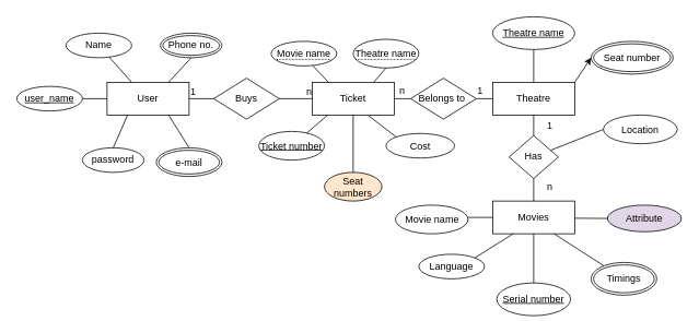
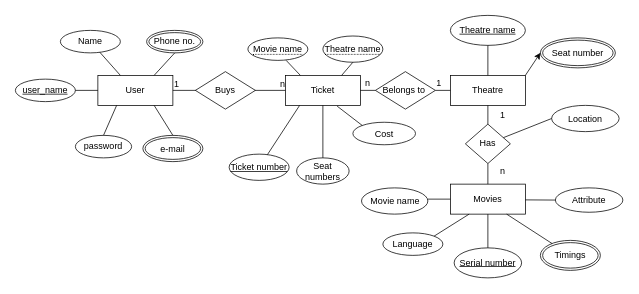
  <mxCell id="0" />
  <mxCell id="1" parent="0" />
  <mxCell id="2" value="User" style="whiteSpace=wrap;html=1;align=center;" parent="1" vertex="1"><mxGeometry x="130" y="100" width="100" height="40" as="geometry" /></mxCell>
  <mxCell id="3" value="Ticket" style="whiteSpace=wrap;html=1;align=center;" parent="1" vertex="1"><mxGeometry x="380" y="100" width="100" height="40" as="geometry" /></mxCell>
  <mxCell id="4" value="Theatre" style="whiteSpace=wrap;html=1;align=center;" parent="1" vertex="1"><mxGeometry x="600" y="100" width="100" height="40" as="geometry" /></mxCell>
  <mxCell id="5" value="" style="endArrow=none;html=1;rounded=0;exitX=1;exitY=0.5;exitDx=0;exitDy=0;" parent="1" source="2" target="3" edge="1"><mxGeometry relative="1" as="geometry"><mxPoint x="350" y="180" as="sourcePoint" /><mxPoint x="510" y="180" as="targetPoint" /></mxGeometry></mxCell>
  <mxCell id="6" value="1" style="resizable=0;html=1;align=left;verticalAlign=bottom;" parent="5" connectable="0" vertex="1"><mxGeometry x="-1" relative="1" as="geometry" /></mxCell>
  <mxCell id="7" value="n" style="resizable=0;html=1;align=right;verticalAlign=bottom;" parent="5" connectable="0" vertex="1"><mxGeometry x="1" relative="1" as="geometry" /></mxCell>
  <mxCell id="8" value="user_name" style="ellipse;whiteSpace=wrap;html=1;align=center;fontStyle=4;" parent="1" vertex="1"><mxGeometry y="105" width="80" height="30" as="geometry" x="20" /></mxCell>
  <mxCell id="9" value="password" style="ellipse;whiteSpace=wrap;html=1;align=center;" parent="1" vertex="1"><mxGeometry x="100" y="180" width="75" height="30" as="geometry" /></mxCell>
  <mxCell id="10" value="Name" style="ellipse;whiteSpace=wrap;html=1;align=center;" parent="1" vertex="1"><mxGeometry x="80" y="40" width="80" height="30" as="geometry" /></mxCell>
  <mxCell id="11" value="Phone no." style="ellipse;shape=doubleEllipse;margin=3;whiteSpace=wrap;html=1;align=center;" parent="1" vertex="1"><mxGeometry x="195" y="40" width="75" height="30" as="geometry" /></mxCell>
  <mxCell id="12" value="e-mail" style="ellipse;shape=doubleEllipse;margin=3;whiteSpace=wrap;html=1;align=center;" parent="1" vertex="1"><mxGeometry x="190" y="180" width="80" height="35" as="geometry" /></mxCell>
  <mxCell id="13" value="" style="endArrow=none;html=1;rounded=0;" parent="1" source="10" edge="1"><mxGeometry relative="1" as="geometry"><mxPoint x="90" y="90" as="sourcePoint" /><mxPoint x="160" y="100" as="targetPoint" /></mxGeometry></mxCell>
  <mxCell id="14" value="" style="endArrow=none;html=1;rounded=0;exitX=0.5;exitY=1;exitDx=0;exitDy=0;entryX=0.75;entryY=0;entryDx=0;entryDy=0;" parent="1" source="11" target="2" edge="1"><mxGeometry relative="1" as="geometry"><mxPoint x="350" y="180" as="sourcePoint" /><mxPoint x="180" y="100" as="targetPoint" /></mxGeometry></mxCell>
  <mxCell id="15" value="" style="endArrow=none;html=1;rounded=0;exitX=1;exitY=0.5;exitDx=0;exitDy=0;entryX=0;entryY=0.5;entryDx=0;entryDy=0;" parent="1" source="8" target="2" edge="1"><mxGeometry relative="1" as="geometry"><mxPoint x="350" y="180" as="sourcePoint" /><mxPoint x="510" y="180" as="targetPoint" /></mxGeometry></mxCell>
  <mxCell id="16" value="" style="endArrow=none;html=1;rounded=0;entryX=0.5;entryY=0;entryDx=0;entryDy=0;exitX=0.25;exitY=1;exitDx=0;exitDy=0;" parent="1" source="2" target="9" edge="1"><mxGeometry relative="1" as="geometry"><mxPoint x="160" y="141" as="sourcePoint" /><mxPoint x="510" y="180" as="targetPoint" /></mxGeometry></mxCell>
  <mxCell id="17" value="" style="endArrow=none;html=1;rounded=0;entryX=0.5;entryY=0;entryDx=0;entryDy=0;exitX=0.75;exitY=1;exitDx=0;exitDy=0;" parent="1" source="2" target="12" edge="1"><mxGeometry relative="1" as="geometry"><mxPoint x="350" y="180" as="sourcePoint" /><mxPoint x="510" y="180" as="targetPoint" /></mxGeometry></mxCell>
  <mxCell id="18" value="&lt;span style=&quot;border-bottom: 1px dotted&quot;&gt;Movie name&lt;/span&gt;" style="ellipse;whiteSpace=wrap;html=1;align=center;" parent="1" vertex="1"><mxGeometry x="330" y="50" width="80" height="30" as="geometry" /></mxCell>
  <mxCell id="19" value="&lt;span style=&quot;border-bottom: 1px dotted&quot;&gt;Theatre name&lt;/span&gt;" style="ellipse;whiteSpace=wrap;html=1;align=center;" parent="1" vertex="1"><mxGeometry x="430" y="47.5" width="80" height="35" as="geometry" /></mxCell>
  <mxCell id="20" value="Buys" style="shape=rhombus;perimeter=rhombusPerimeter;whiteSpace=wrap;html=1;align=center;" parent="1" vertex="1"><mxGeometry x="260" y="95" width="80" height="50" as="geometry" /></mxCell>
- <mxCell id="21" value="Ticket number" style="ellipse;whiteSpace=wrap;html=1;align=center;fontStyle=4;" parent="1" vertex="1"><mxGeometry x="315" y="160" width="80" height="35" as="geometry" /></mxCell>
+ <mxCell id="21" value="Ticket number" style="ellipse;whiteSpace=wrap;html=1;align=center;fontStyle=4;" parent="1" vertex="1"><mxGeometry x="305" y="205" width="80" height="35" as="geometry" /></mxCell>
  <mxCell id="22" value="Cost" style="ellipse;whiteSpace=wrap;html=1;align=center;" parent="1" vertex="1"><mxGeometry x="470" y="162.5" width="83.5" height="30" as="geometry" /></mxCell>
- <mxCell id="23" value="Seat numbers" style="ellipse;whiteSpace=wrap;html=1;align=center;fillColor=#ffe6cc;" parent="1" vertex="1"><mxGeometry x="395" y="210" width="70" height="35" as="geometry" /></mxCell>
+ <mxCell id="23" value="Seat numbers" style="ellipse;whiteSpace=wrap;html=1;align=center;" parent="1" vertex="1"><mxGeometry x="395" y="210" width="70" height="35" as="geometry" /></mxCell>
  <mxCell id="24" value="" style="endArrow=none;html=1;rounded=0;exitX=0.19;exitY=1;exitDx=0;exitDy=0;exitPerimeter=0;" parent="1" source="3" target="21" edge="1"><mxGeometry relative="1" as="geometry"><mxPoint x="350" y="180" as="sourcePoint" /><mxPoint x="510" y="180" as="targetPoint" /></mxGeometry></mxCell>
  <mxCell id="25" value="" style="endArrow=none;html=1;rounded=0;exitX=0.638;exitY=1;exitDx=0;exitDy=0;exitPerimeter=0;" parent="1" source="18" edge="1"><mxGeometry relative="1" as="geometry"><mxPoint x="350" y="180" as="sourcePoint" /><mxPoint x="400" y="100" as="targetPoint" /></mxGeometry></mxCell>
  <mxCell id="26" value="" style="endArrow=none;html=1;rounded=0;exitX=0.5;exitY=1;exitDx=0;exitDy=0;entryX=0.75;entryY=0;entryDx=0;entryDy=0;" parent="1" source="19" target="3" edge="1"><mxGeometry relative="1" as="geometry"><mxPoint x="350" y="180" as="sourcePoint" /><mxPoint x="510" y="180" as="targetPoint" /></mxGeometry></mxCell>
  <mxCell id="27" value="" style="endArrow=none;html=1;rounded=0;exitX=0.69;exitY=1.025;exitDx=0;exitDy=0;exitPerimeter=0;entryX=0;entryY=0;entryDx=0;entryDy=0;" parent="1" source="3" target="22" edge="1"><mxGeometry relative="1" as="geometry"><mxPoint x="450" y="139" as="sourcePoint" /><mxPoint x="480" y="160" as="targetPoint" /></mxGeometry></mxCell>
  <mxCell id="28" value="" style="endArrow=none;html=1;rounded=0;entryX=0.5;entryY=1;entryDx=0;entryDy=0;" parent="1" target="3" edge="1"><mxGeometry relative="1" as="geometry"><mxPoint x="430" y="210" as="sourcePoint" /><mxPoint x="510" y="180" as="targetPoint" /></mxGeometry></mxCell>
  <mxCell id="29" value="Theatre name" style="ellipse;whiteSpace=wrap;html=1;align=center;fontStyle=4;" parent="1" vertex="1"><mxGeometry x="600" y="20" width="100" height="40" as="geometry" /></mxCell>
  <mxCell id="30" value="Seat number" style="ellipse;shape=doubleEllipse;margin=3;whiteSpace=wrap;html=1;align=center;" parent="1" vertex="1"><mxGeometry x="720" y="50" width="100" height="40" as="geometry" /></mxCell>
  <mxCell id="31" value="Has" style="shape=rhombus;perimeter=rhombusPerimeter;whiteSpace=wrap;html=1;align=center;" parent="1" vertex="1"><mxGeometry x="620" y="165" width="60" height="52.5" as="geometry" /></mxCell>
  <mxCell id="32" value="Movies" style="whiteSpace=wrap;html=1;align=center;" parent="1" vertex="1"><mxGeometry x="600" y="245" width="100" height="40" as="geometry" /></mxCell>
  <mxCell id="33" value="Movie name" style="ellipse;whiteSpace=wrap;html=1;align=center;" parent="1" vertex="1"><mxGeometry x="481.5" y="250" width="88.5" height="35" as="geometry" /></mxCell>
  <mxCell id="34" value="Language" style="ellipse;whiteSpace=wrap;html=1;align=center;" parent="1" vertex="1"><mxGeometry x="510" y="310" width="80" height="30" as="geometry" /></mxCell>
- <mxCell id="35" value="Serial number" style="ellipse;whiteSpace=wrap;html=1;align=center;fontStyle=4;" parent="1" vertex="1"><mxGeometry x="605" y="345" width="90" height="40" as="geometry" /></mxCell>
- <mxCell id="36" value="Attribute" style="ellipse;whiteSpace=wrap;html=1;align=center;fillColor=#e1d5e7;" parent="1" vertex="1"><mxGeometry x="740" y="250" width="90" height="32.5" as="geometry" /></mxCell>
+ <mxCell id="35" value="Serial number" style="ellipse;whiteSpace=wrap;html=1;align=center;fontStyle=4;" parent="1" vertex="1"><mxGeometry x="605" y="330" width="90" height="40" as="geometry" /></mxCell>
+ <mxCell id="36" value="Attribute" style="ellipse;whiteSpace=wrap;html=1;align=center;" parent="1" vertex="1"><mxGeometry x="740" y="250" width="90" height="32.5" as="geometry" /></mxCell>
  <mxCell id="37" value="Timings" style="ellipse;shape=doubleEllipse;margin=3;whiteSpace=wrap;html=1;align=center;" parent="1" vertex="1"><mxGeometry x="720" y="320" width="80" height="40" as="geometry" /></mxCell>
  <mxCell id="38" value="Belongs to&amp;nbsp;" style="shape=rhombus;perimeter=rhombusPerimeter;whiteSpace=wrap;html=1;align=center;" parent="1" vertex="1"><mxGeometry x="500" y="95" width="80" height="50" as="geometry" /></mxCell>
  <mxCell id="39" value="" style="endArrow=none;html=1;rounded=0;exitX=1;exitY=0.5;exitDx=0;exitDy=0;entryX=0;entryY=0.5;entryDx=0;entryDy=0;" parent="1" source="3" target="38" edge="1"><mxGeometry relative="1" as="geometry"><mxPoint x="340" y="180" as="sourcePoint" /><mxPoint x="500" y="180" as="targetPoint" /></mxGeometry></mxCell>
  <mxCell id="40" value="" style="endArrow=none;html=1;rounded=0;entryX=0.5;entryY=1;entryDx=0;entryDy=0;exitX=0.5;exitY=0;exitDx=0;exitDy=0;" parent="1" source="31" target="4" edge="1"><mxGeometry relative="1" as="geometry"><mxPoint x="650" y="160" as="sourcePoint" /><mxPoint x="660" y="140" as="targetPoint" /></mxGeometry></mxCell>
  <mxCell id="41" value="" style="endArrow=none;html=1;rounded=0;entryX=0;entryY=0.5;entryDx=0;entryDy=0;" parent="1" target="4" edge="1"><mxGeometry relative="1" as="geometry"><mxPoint x="580" y="120" as="sourcePoint" /><mxPoint x="500" y="180" as="targetPoint" /></mxGeometry></mxCell>
  <mxCell id="42" value="" style="endArrow=none;html=1;rounded=0;entryX=0.5;entryY=1;entryDx=0;entryDy=0;exitX=0.5;exitY=0;exitDx=0;exitDy=0;" parent="1" source="32" target="31" edge="1"><mxGeometry relative="1" as="geometry"><mxPoint x="340" y="180" as="sourcePoint" /><mxPoint x="500" y="180" as="targetPoint" /></mxGeometry></mxCell>
  <mxCell id="43" value="" style="endArrow=classic;html=1;rounded=0;entryX=0;entryY=0.5;entryDx=0;entryDy=0;exitX=1;exitY=0;exitDx=0;exitDy=0;" parent="1" source="4" target="30" edge="1"><mxGeometry relative="1" as="geometry"><mxPoint x="710" y="100" as="sourcePoint" /><mxPoint x="500" y="180" as="targetPoint" /></mxGeometry></mxCell>
  <mxCell id="44" value="" style="endArrow=none;html=1;rounded=0;entryX=0.5;entryY=1;entryDx=0;entryDy=0;" parent="1" target="29" edge="1"><mxGeometry relative="1" as="geometry"><mxPoint x="650" y="100" as="sourcePoint" /><mxPoint x="650" y="82.5" as="targetPoint" /></mxGeometry></mxCell>
  <mxCell id="45" value="" style="endArrow=none;html=1;rounded=0;entryX=0.75;entryY=1;entryDx=0;entryDy=0;" parent="1" source="37" target="32" edge="1"><mxGeometry relative="1" as="geometry"><mxPoint x="340" y="180" as="sourcePoint" /><mxPoint x="680" y="290" as="targetPoint" /></mxGeometry></mxCell>
  <mxCell id="46" value="" style="endArrow=none;html=1;rounded=0;entryX=0.5;entryY=1;entryDx=0;entryDy=0;exitX=0.5;exitY=0;exitDx=0;exitDy=0;" parent="1" source="35" target="32" edge="1"><mxGeometry relative="1" as="geometry"><mxPoint x="340" y="180" as="sourcePoint" /><mxPoint x="500" y="180" as="targetPoint" /></mxGeometry></mxCell>
  <mxCell id="47" value="" style="endArrow=none;html=1;rounded=0;entryX=0.25;entryY=1;entryDx=0;entryDy=0;exitX=1;exitY=0;exitDx=0;exitDy=0;" parent="1" source="34" target="32" edge="1"><mxGeometry relative="1" as="geometry"><mxPoint x="440" y="285" as="sourcePoint" /><mxPoint x="605.75" y="284" as="targetPoint" /></mxGeometry></mxCell>
  <mxCell id="48" value="" style="endArrow=none;html=1;rounded=0;entryX=0;entryY=0.5;entryDx=0;entryDy=0;" parent="1" target="32" edge="1"><mxGeometry relative="1" as="geometry"><mxPoint x="570" y="265" as="sourcePoint" /><mxPoint x="500" y="180" as="targetPoint" /></mxGeometry></mxCell>
  <mxCell id="49" value="" style="endArrow=none;html=1;rounded=0;entryX=0;entryY=0.5;entryDx=0;entryDy=0;" parent="1" target="36" edge="1"><mxGeometry relative="1" as="geometry"><mxPoint x="700" y="266" as="sourcePoint" /><mxPoint x="500" y="180" as="targetPoint" /></mxGeometry></mxCell>
  <mxCell id="50" value="n" style="text;html=1;strokeColor=none;fillColor=none;align=center;verticalAlign=middle;whiteSpace=wrap;rounded=0;" parent="1" vertex="1"><mxGeometry x="470" y="100" width="40" height="20" as="geometry" /></mxCell>
  <mxCell id="51" value="1" style="text;html=1;strokeColor=none;fillColor=none;align=center;verticalAlign=middle;whiteSpace=wrap;rounded=0;" parent="1" vertex="1"><mxGeometry x="565" y="100" width="40" height="20" as="geometry" /></mxCell>
  <mxCell id="52" value="n" style="text;html=1;strokeColor=none;fillColor=none;align=center;verticalAlign=middle;whiteSpace=wrap;rounded=0;" parent="1" vertex="1"><mxGeometry x="650" y="217.5" width="40" height="20" as="geometry" /></mxCell>
  <mxCell id="53" value="1" style="text;html=1;strokeColor=none;fillColor=none;align=center;verticalAlign=middle;whiteSpace=wrap;rounded=0;" parent="1" vertex="1"><mxGeometry x="650" y="142.5" width="40" height="20" as="geometry" /></mxCell>
  <mxCell id="54" value="Location" style="ellipse;whiteSpace=wrap;html=1;align=center;" parent="1" vertex="1"><mxGeometry x="735" y="140" width="90" height="35" as="geometry" /></mxCell>
  <mxCell id="55" value="" style="endArrow=none;html=1;rounded=0;exitX=0;exitY=0.5;exitDx=0;exitDy=0;" parent="1" source="54" target="31" edge="1"><mxGeometry relative="1" as="geometry"><mxPoint x="340" y="180" as="sourcePoint" /><mxPoint x="500" y="180" as="targetPoint" /></mxGeometry></mxCell>
